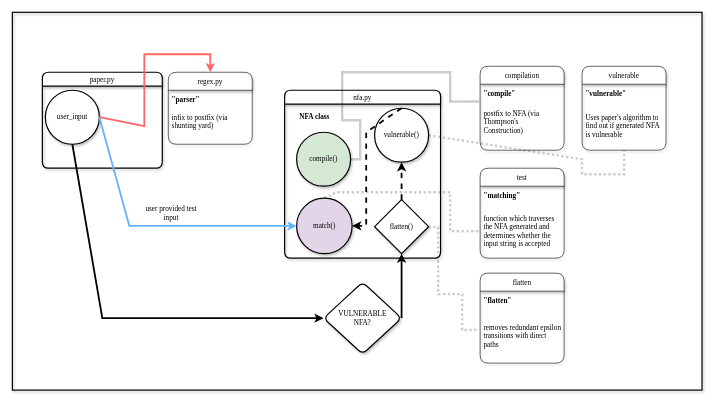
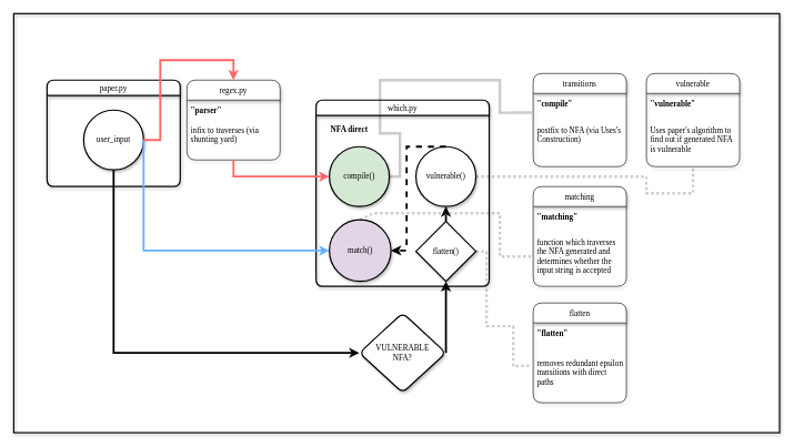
  <mxCell id="0" />
  <mxCell id="1" parent="0" />
  <mxCell id="2" value="regex.py" style="swimlane;fontStyle=0;childLayout=stackLayout;horizontal=1;startSize=30;horizontalStack=0;resizeParent=1;resizeParentMax=0;resizeLast=0;collapsible=1;marginBottom=0;rounded=1;glass=0;shadow=1;fontFamily=Garamond;" vertex="1" parent="1"><mxGeometry x="280" y="120" width="140" height="120" as="geometry" /></mxCell>
  <mxCell id="3" value="&quot;parser&quot;" style="text;align=left;verticalAlign=middle;spacingLeft=4;spacingRight=4;overflow=hidden;points=[[0,0.5],[1,0.5]];portConstraint=eastwest;rotatable=0;strokeWidth=2;fontFamily=Garamond;fontStyle=1" vertex="1" parent="2"><mxGeometry y="30" width="140" height="30" as="geometry" /></mxCell>
- <mxCell id="4" value="infix to postfix (via shunting yard)&#10;" style="text;strokeColor=none;fillColor=none;align=left;verticalAlign=middle;spacingLeft=4;spacingRight=4;overflow=hidden;points=[[0,0.5],[1,0.5]];portConstraint=eastwest;rotatable=0;fontFamily=Garamond;whiteSpace=wrap;" vertex="1" parent="2"><mxGeometry y="60" width="140" height="60" as="geometry" /></mxCell>
- <mxCell id="5" value="nfa.py" style="swimlane;rounded=1;shadow=1;glass=0;fontFamily=Garamond;strokeWidth=2;fontStyle=0" vertex="1" parent="1"><mxGeometry x="474" y="150" width="260" height="280" as="geometry" /></mxCell>
+ <mxCell id="4" value="infix to traverses (via shunting yard)&#10;" style="text;strokeColor=none;fillColor=none;align=left;verticalAlign=middle;spacingLeft=4;spacingRight=4;overflow=hidden;points=[[0,0.5],[1,0.5]];portConstraint=eastwest;rotatable=0;fontFamily=Garamond;whiteSpace=wrap;" vertex="1" parent="2"><mxGeometry y="60" width="140" height="60" as="geometry" /></mxCell>
+ <mxCell id="5" value="which.py" style="swimlane;rounded=1;shadow=1;glass=0;fontFamily=Garamond;strokeWidth=2;fontStyle=0" vertex="1" parent="1"><mxGeometry x="474" y="150" width="260" height="280" as="geometry" /></mxCell>
  <mxCell id="6" value="compile()" style="ellipse;whiteSpace=wrap;html=1;aspect=fixed;rounded=1;shadow=1;glass=0;fontFamily=Garamond;strokeWidth=2;fillColor=#d5e8d4;" vertex="1" parent="5"><mxGeometry x="20" y="70" width="90" height="90" as="geometry" /></mxCell>
- <mxCell id="7" value="vulnerable()" style="ellipse;whiteSpace=wrap;html=1;aspect=fixed;rounded=1;shadow=1;glass=0;fontFamily=Garamond;strokeWidth=2;" vertex="1" parent="5"><mxGeometry x="150" y="30" width="90" height="90" as="geometry" /></mxCell>
+ <mxCell id="7" value="vulnerable()" style="ellipse;whiteSpace=wrap;html=1;aspect=fixed;rounded=1;shadow=1;glass=0;fontFamily=Garamond;strokeWidth=2;" vertex="1" parent="5"><mxGeometry x="150" y="70" width="90" height="90" as="geometry" /></mxCell>
  <mxCell id="8" value="match()" style="ellipse;whiteSpace=wrap;html=1;aspect=fixed;rounded=1;shadow=1;glass=0;fontFamily=Garamond;strokeWidth=2;fillColor=#e1d5e7;" vertex="1" parent="5"><mxGeometry x="20" y="180" width="92.5" height="92.5" as="geometry" /></mxCell>
- <mxCell id="9" value="&lt;b&gt;NFA class&lt;/b&gt;" style="text;html=1;strokeColor=none;fillColor=none;align=center;verticalAlign=middle;whiteSpace=wrap;rounded=0;shadow=1;glass=0;fontFamily=Garamond;" vertex="1" parent="5"><mxGeometry y="30" width="100" height="30" as="geometry" /></mxCell>
+ <mxCell id="9" value="&lt;b&gt;NFA direct&lt;/b&gt;" style="text;html=1;strokeColor=none;fillColor=none;align=center;verticalAlign=middle;whiteSpace=wrap;rounded=0;shadow=1;glass=0;fontFamily=Garamond;" vertex="1" parent="5"><mxGeometry y="30" width="100" height="30" as="geometry" /></mxCell>
  <mxCell id="10" value="flatten()" style="rhombus;whiteSpace=wrap;html=1;aspect=fixed;shadow=1;glass=0;fontFamily=Garamond;strokeWidth=2;" vertex="1" parent="5"><mxGeometry x="150" y="182.5" width="90" height="90" as="geometry" /></mxCell>
  <mxCell id="11" value="" style="edgeStyle=orthogonalEdgeStyle;rounded=0;orthogonalLoop=1;jettySize=auto;html=1;fontFamily=Garamond;strokeWidth=3;dashed=1;" edge="1" parent="5" source="10" target="7"><mxGeometry relative="1" as="geometry" /></mxCell>
  <mxCell id="12" value="" style="endArrow=classic;html=1;rounded=0;fontFamily=Garamond;fontSize=12;strokeColor=#000000;strokeWidth=3;exitX=0.5;exitY=0;exitDx=0;exitDy=0;entryX=1;entryY=0.5;entryDx=0;entryDy=0;dashed=1;" edge="1" parent="5" source="7" target="8"><mxGeometry width="50" height="50" relative="1" as="geometry"><mxPoint x="106" y="230" as="sourcePoint" /><mxPoint x="106" y="220" as="targetPoint" /><Array as="points"><mxPoint x="136" y="70" /><mxPoint x="136" y="226" /></Array></mxGeometry></mxCell>
+ <mxCell id="13" value="" style="endArrow=classic;html=1;rounded=0;fontFamily=Garamond;exitX=0.5;exitY=1;exitDx=0;exitDy=0;entryX=0;entryY=0.5;entryDx=0;entryDy=0;strokeWidth=3;strokeColor=#FF6666;" edge="1" parent="1" source="2" target="6"><mxGeometry width="50" height="50" relative="1" as="geometry"><mxPoint x="580" y="390" as="sourcePoint" /><mxPoint x="630" y="340" as="targetPoint" /><Array as="points"><mxPoint x="350" y="265" /></Array></mxGeometry></mxCell>
  <mxCell id="14" value="paper.py" style="swimlane;rounded=1;shadow=1;glass=0;fontFamily=Garamond;strokeWidth=2;fontStyle=0" vertex="1" parent="1"><mxGeometry x="70" y="120" width="200" height="160" as="geometry" /></mxCell>
- <mxCell id="15" value="user_input" style="ellipse;whiteSpace=wrap;html=1;aspect=fixed;rounded=1;shadow=1;glass=0;fontFamily=Garamond;strokeWidth=2;" vertex="1" parent="14"><mxGeometry x="5" y="30" width="90" height="90" as="geometry" /></mxCell>
+ <mxCell id="15" value="user_input" style="ellipse;whiteSpace=wrap;html=1;aspect=fixed;rounded=1;shadow=1;glass=0;fontFamily=Garamond;strokeWidth=2;" vertex="1" parent="14"><mxGeometry x="55" y="45" width="90" height="90" as="geometry" /></mxCell>
  <mxCell id="16" value="&lt;div&gt;VULNERABLE&lt;/div&gt;&lt;div&gt;NFA?&lt;br&gt;&lt;/div&gt;" style="rhombus;whiteSpace=wrap;html=1;rounded=1;shadow=1;glass=0;fontFamily=Garamond;strokeWidth=2;" vertex="1" parent="1"><mxGeometry x="539" y="470" width="130" height="120" as="geometry" /></mxCell>
  <mxCell id="17" value="" style="endArrow=classic;html=1;rounded=0;fontFamily=Garamond;exitX=1;exitY=0.5;exitDx=0;exitDy=0;entryX=0.5;entryY=0;entryDx=0;entryDy=0;fontSize=12;strokeWidth=3;strokeColor=#FF6666;" edge="1" parent="1" source="15" target="2"><mxGeometry width="50" height="50" relative="1" as="geometry"><mxPoint x="580" y="380" as="sourcePoint" /><mxPoint x="290" y="340" as="targetPoint" /><Array as="points"><mxPoint x="240" y="210" /><mxPoint x="240" y="90" /><mxPoint x="350" y="90" /></Array></mxGeometry></mxCell>
  <mxCell id="18" value="" style="endArrow=classic;html=1;rounded=0;fontFamily=Garamond;fontSize=12;strokeWidth=3;entryX=0;entryY=0.5;entryDx=0;entryDy=0;strokeColor=#66B2FF;exitX=1;exitY=0.5;exitDx=0;exitDy=0;" edge="1" parent="1" source="15" target="8"><mxGeometry width="50" height="50" relative="1" as="geometry"><mxPoint y="250" as="sourcePoint" x="190" /><mxPoint x="630" y="330" as="targetPoint" /><Array as="points"><mxPoint x="215" y="376" /></Array></mxGeometry></mxCell>
- <mxCell id="19" value="user provided test input" style="text;html=1;strokeColor=none;fillColor=none;align=center;verticalAlign=middle;whiteSpace=wrap;rounded=0;shadow=1;glass=0;fontFamily=Garamond;fontSize=12;" vertex="1" parent="1"><mxGeometry x="230" y="340" width="110" height="30" as="geometry" /></mxCell>
  <mxCell id="20" value="" style="endArrow=classic;html=1;rounded=0;fontFamily=Garamond;fontSize=12;strokeColor=#000000;strokeWidth=3;exitX=0.5;exitY=1;exitDx=0;exitDy=0;entryX=0;entryY=0.5;entryDx=0;entryDy=0;" edge="1" parent="1" source="15" target="16"><mxGeometry width="50" height="50" relative="1" as="geometry"><mxPoint x="580" y="380" as="sourcePoint" /><mxPoint x="630" y="330" as="targetPoint" /><Array as="points"><mxPoint x="170" y="530" /></Array></mxGeometry></mxCell>
  <mxCell id="21" value="" style="endArrow=classic;html=1;rounded=0;fontFamily=Garamond;fontSize=12;strokeColor=#000000;strokeWidth=3;exitX=1;exitY=0.5;exitDx=0;exitDy=0;entryX=0.5;entryY=1;entryDx=0;entryDy=0;" edge="1" parent="1" source="16" target="10"><mxGeometry width="50" height="50" relative="1" as="geometry"><mxPoint x="580" y="380" as="sourcePoint" /><mxPoint x="630" y="330" as="targetPoint" /></mxGeometry></mxCell>
- <mxCell id="22" value="compilation" style="swimlane;fontStyle=0;childLayout=stackLayout;horizontal=1;startSize=30;horizontalStack=0;resizeParent=1;resizeParentMax=0;resizeLast=0;collapsible=1;marginBottom=0;rounded=1;glass=0;shadow=1;fontFamily=Garamond;" vertex="1" parent="1"><mxGeometry x="800" y="110" width="140" height="140" as="geometry" /></mxCell>
+ <mxCell id="22" value="transitions" style="swimlane;fontStyle=0;childLayout=stackLayout;horizontal=1;startSize=30;horizontalStack=0;resizeParent=1;resizeParentMax=0;resizeLast=0;collapsible=1;marginBottom=0;rounded=1;glass=0;shadow=1;fontFamily=Garamond;" vertex="1" parent="1"><mxGeometry x="800" y="110" width="140" height="140" as="geometry" /></mxCell>
  <mxCell id="23" value="&quot;compile&quot;" style="text;align=left;verticalAlign=middle;spacingLeft=4;spacingRight=4;overflow=hidden;points=[[0,0.5],[1,0.5]];portConstraint=eastwest;rotatable=0;strokeWidth=2;fontFamily=Garamond;fontStyle=1" vertex="1" parent="22"><mxGeometry y="30" width="140" height="30" as="geometry" /></mxCell>
- <mxCell id="24" value="postfix to NFA (via Thompson's  Construction)&#10;" style="text;strokeColor=none;fillColor=none;align=left;verticalAlign=middle;spacingLeft=4;spacingRight=4;overflow=hidden;points=[[0,0.5],[1,0.5]];portConstraint=eastwest;rotatable=0;fontFamily=Garamond;whiteSpace=wrap;" vertex="1" parent="22"><mxGeometry y="60" width="140" height="80" as="geometry" /></mxCell>
+ <mxCell id="24" value="postfix to NFA (via Uses's  Construction)&#10;" style="text;strokeColor=none;fillColor=none;align=left;verticalAlign=middle;spacingLeft=4;spacingRight=4;overflow=hidden;points=[[0,0.5],[1,0.5]];portConstraint=eastwest;rotatable=0;fontFamily=Garamond;whiteSpace=wrap;" vertex="1" parent="22"><mxGeometry y="60" width="140" height="80" as="geometry" /></mxCell>
  <mxCell id="25" value="" style="endArrow=none;dashed=0;html=1;dashPattern=1 1;strokeWidth=4;rounded=0;fontFamily=Garamond;fontSize=12;fontColor=#B5739D;exitX=1;exitY=0.5;exitDx=0;exitDy=0;entryX=-0.014;entryY=-0.017;entryDx=0;entryDy=0;entryPerimeter=0;opacity=20;" edge="1" parent="1" source="6" target="24"><mxGeometry width="50" height="50" relative="1" as="geometry"><mxPoint x="580" y="300" as="sourcePoint" /><mxPoint x="630" y="250" as="targetPoint" /><Array as="points"><mxPoint x="600" y="265" /><mxPoint x="600" y="200" /><mxPoint x="570" y="200" /><mxPoint x="570" y="120" /><mxPoint x="750" y="120" /><mxPoint x="750" y="169" /></Array></mxGeometry></mxCell>
- <mxCell id="26" value="test" style="swimlane;fontStyle=0;childLayout=stackLayout;horizontal=1;startSize=30;horizontalStack=0;resizeParent=1;resizeParentMax=0;resizeLast=0;collapsible=1;marginBottom=0;rounded=1;glass=0;shadow=1;fontFamily=Garamond;" vertex="1" parent="1"><mxGeometry x="800" y="280" width="140" height="150" as="geometry" /></mxCell>
+ <mxCell id="26" value="matching" style="swimlane;fontStyle=0;childLayout=stackLayout;horizontal=1;startSize=30;horizontalStack=0;resizeParent=1;resizeParentMax=0;resizeLast=0;collapsible=1;marginBottom=0;rounded=1;glass=0;shadow=1;fontFamily=Garamond;" vertex="1" parent="1"><mxGeometry x="800" y="280" width="140" height="150" as="geometry" /></mxCell>
  <mxCell id="27" value="&quot;matching&quot;" style="text;align=left;verticalAlign=middle;spacingLeft=4;spacingRight=4;overflow=hidden;points=[[0,0.5],[1,0.5]];portConstraint=eastwest;rotatable=0;strokeWidth=2;fontFamily=Garamond;fontStyle=1" vertex="1" parent="26"><mxGeometry y="30" width="140" height="30" as="geometry" /></mxCell>
  <mxCell id="28" value="function which traverses the NFA generated and determines whether the input string is accepted" style="text;strokeColor=none;fillColor=none;align=left;verticalAlign=middle;spacingLeft=4;spacingRight=4;overflow=hidden;points=[[0,0.5],[1,0.5]];portConstraint=eastwest;rotatable=0;fontFamily=Garamond;html=1;whiteSpace=wrap;" vertex="1" parent="26"><mxGeometry y="60" width="140" height="90" as="geometry" /></mxCell>
  <mxCell id="29" value="" style="endArrow=none;dashed=1;html=1;dashPattern=1 1;strokeWidth=4;rounded=0;fontFamily=Garamond;fontSize=12;fontColor=#B5739D;entryX=0;entryY=0.5;entryDx=0;entryDy=0;exitX=0.5;exitY=0;exitDx=0;exitDy=0;opacity=20;" edge="1" parent="1" source="8" target="28"><mxGeometry width="50" height="50" relative="1" as="geometry"><mxPoint x="580" y="320" as="sourcePoint" /><mxPoint x="630" y="250" as="targetPoint" /><Array as="points"><mxPoint x="560" y="320" /><mxPoint x="750" y="320" /><mxPoint x="750" y="385" /></Array></mxGeometry></mxCell>
  <mxCell id="30" value="flatten" style="swimlane;fontStyle=0;childLayout=stackLayout;horizontal=1;startSize=30;horizontalStack=0;resizeParent=1;resizeParentMax=0;resizeLast=0;collapsible=1;marginBottom=0;rounded=1;glass=0;shadow=1;fontFamily=Garamond;" vertex="1" parent="1"><mxGeometry x="800" y="455" width="140" height="150" as="geometry" /></mxCell>
  <mxCell id="31" value="&quot;flatten&quot;" style="text;align=left;verticalAlign=middle;spacingLeft=4;spacingRight=4;overflow=hidden;points=[[0,0.5],[1,0.5]];portConstraint=eastwest;rotatable=0;strokeWidth=2;fontFamily=Garamond;fontStyle=1" vertex="1" parent="30"><mxGeometry y="30" width="140" height="30" as="geometry" /></mxCell>
  <mxCell id="32" value="removes redundant epsilon transitions with direct paths " style="text;strokeColor=none;fillColor=none;align=left;verticalAlign=middle;spacingLeft=4;spacingRight=4;overflow=hidden;points=[[0,0.5],[1,0.5]];portConstraint=eastwest;rotatable=0;fontFamily=Garamond;html=1;whiteSpace=wrap;" vertex="1" parent="30"><mxGeometry y="60" width="140" height="90" as="geometry" /></mxCell>
  <mxCell id="33" value="" style="endArrow=none;dashed=1;html=1;dashPattern=1 1;strokeWidth=4;rounded=0;fontFamily=Garamond;fontSize=12;fontColor=#B5739D;entryX=-0.014;entryY=0.378;entryDx=0;entryDy=0;opacity=20;entryPerimeter=0;exitX=1;exitY=0.5;exitDx=0;exitDy=0;" edge="1" parent="1" source="10" target="32"><mxGeometry width="50" height="50" relative="1" as="geometry"><mxPoint x="720" y="410" as="sourcePoint" /><mxPoint x="810" y="405" as="targetPoint" /><Array as="points"><mxPoint x="730" y="378" /><mxPoint x="730" y="490" /><mxPoint x="770" y="490" /><mxPoint x="770" y="550" /></Array></mxGeometry></mxCell>
  <mxCell id="34" value="vulnerable" style="swimlane;fontStyle=0;childLayout=stackLayout;horizontal=1;startSize=30;horizontalStack=0;resizeParent=1;resizeParentMax=0;resizeLast=0;collapsible=1;marginBottom=0;rounded=1;glass=0;shadow=1;fontFamily=Garamond;" vertex="1" parent="1"><mxGeometry x="970" y="110" width="140" height="140" as="geometry" /></mxCell>
  <mxCell id="35" value="&quot;vulnerable&quot;" style="text;align=left;verticalAlign=middle;spacingLeft=4;spacingRight=4;overflow=hidden;points=[[0,0.5],[1,0.5]];portConstraint=eastwest;rotatable=0;strokeWidth=2;fontFamily=Garamond;fontStyle=1" vertex="1" parent="34"><mxGeometry y="30" width="140" height="30" as="geometry" /></mxCell>
  <mxCell id="36" value="Uses paper's algorithm to find out if generated NFA is vulnerable" style="text;strokeColor=none;fillColor=none;align=left;verticalAlign=middle;spacingLeft=4;spacingRight=4;overflow=hidden;points=[[0,0.5],[1,0.5]];portConstraint=eastwest;rotatable=0;fontFamily=Garamond;html=1;whiteSpace=wrap;" vertex="1" parent="34"><mxGeometry y="60" width="140" height="80" as="geometry" /></mxCell>
  <mxCell id="37" value="" style="endArrow=none;dashed=1;html=1;dashPattern=1 1;strokeWidth=4;rounded=0;fontFamily=Garamond;fontSize=12;fontColor=#B5739D;exitX=1;exitY=0.5;exitDx=0;exitDy=0;entryX=0.5;entryY=1;entryDx=0;entryDy=0;opacity=20;" edge="1" parent="1" source="7" target="34"><mxGeometry width="50" height="50" relative="1" as="geometry"><mxPoint x="1044" y="505" as="sourcePoint" /><mxPoint x="1258.04" y="408.64" as="targetPoint" /><Array as="points"><mxPoint x="970" y="265" /><mxPoint x="970" y="290" /><mxPoint x="1040" y="290" /></Array></mxGeometry></mxCell>
  <mxCell id="38" value="" style="rounded=0;whiteSpace=wrap;html=1;shadow=1;glass=0;fontFamily=Garamond;fontSize=12;fontColor=#B5739D;strokeWidth=2;strokeColor=default;fillColor=none;" vertex="1" parent="1"><mxGeometry x="20" y="20" width="1150" height="630" as="geometry" /></mxCell>
